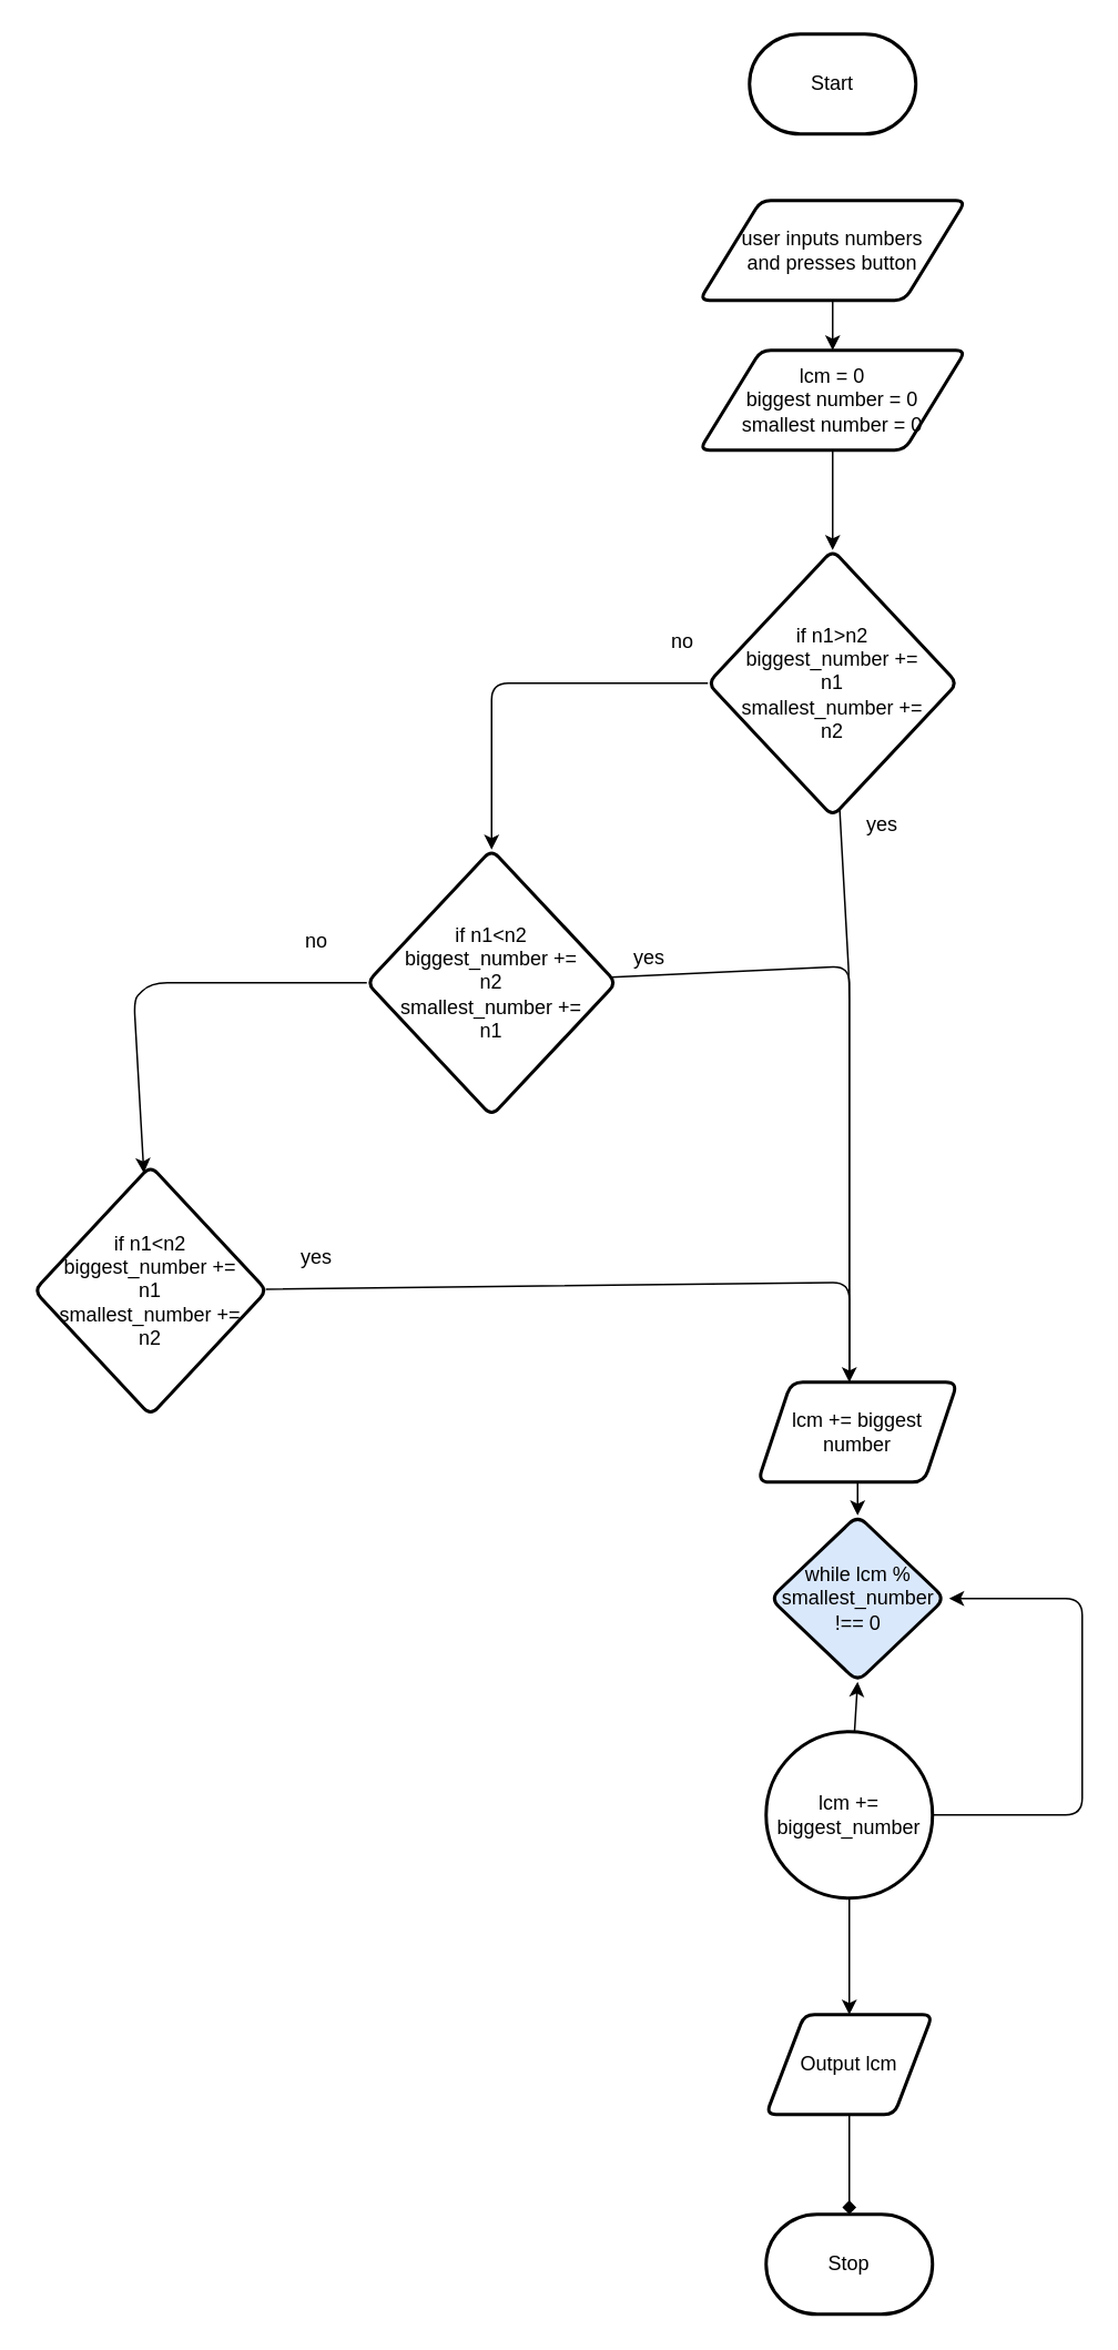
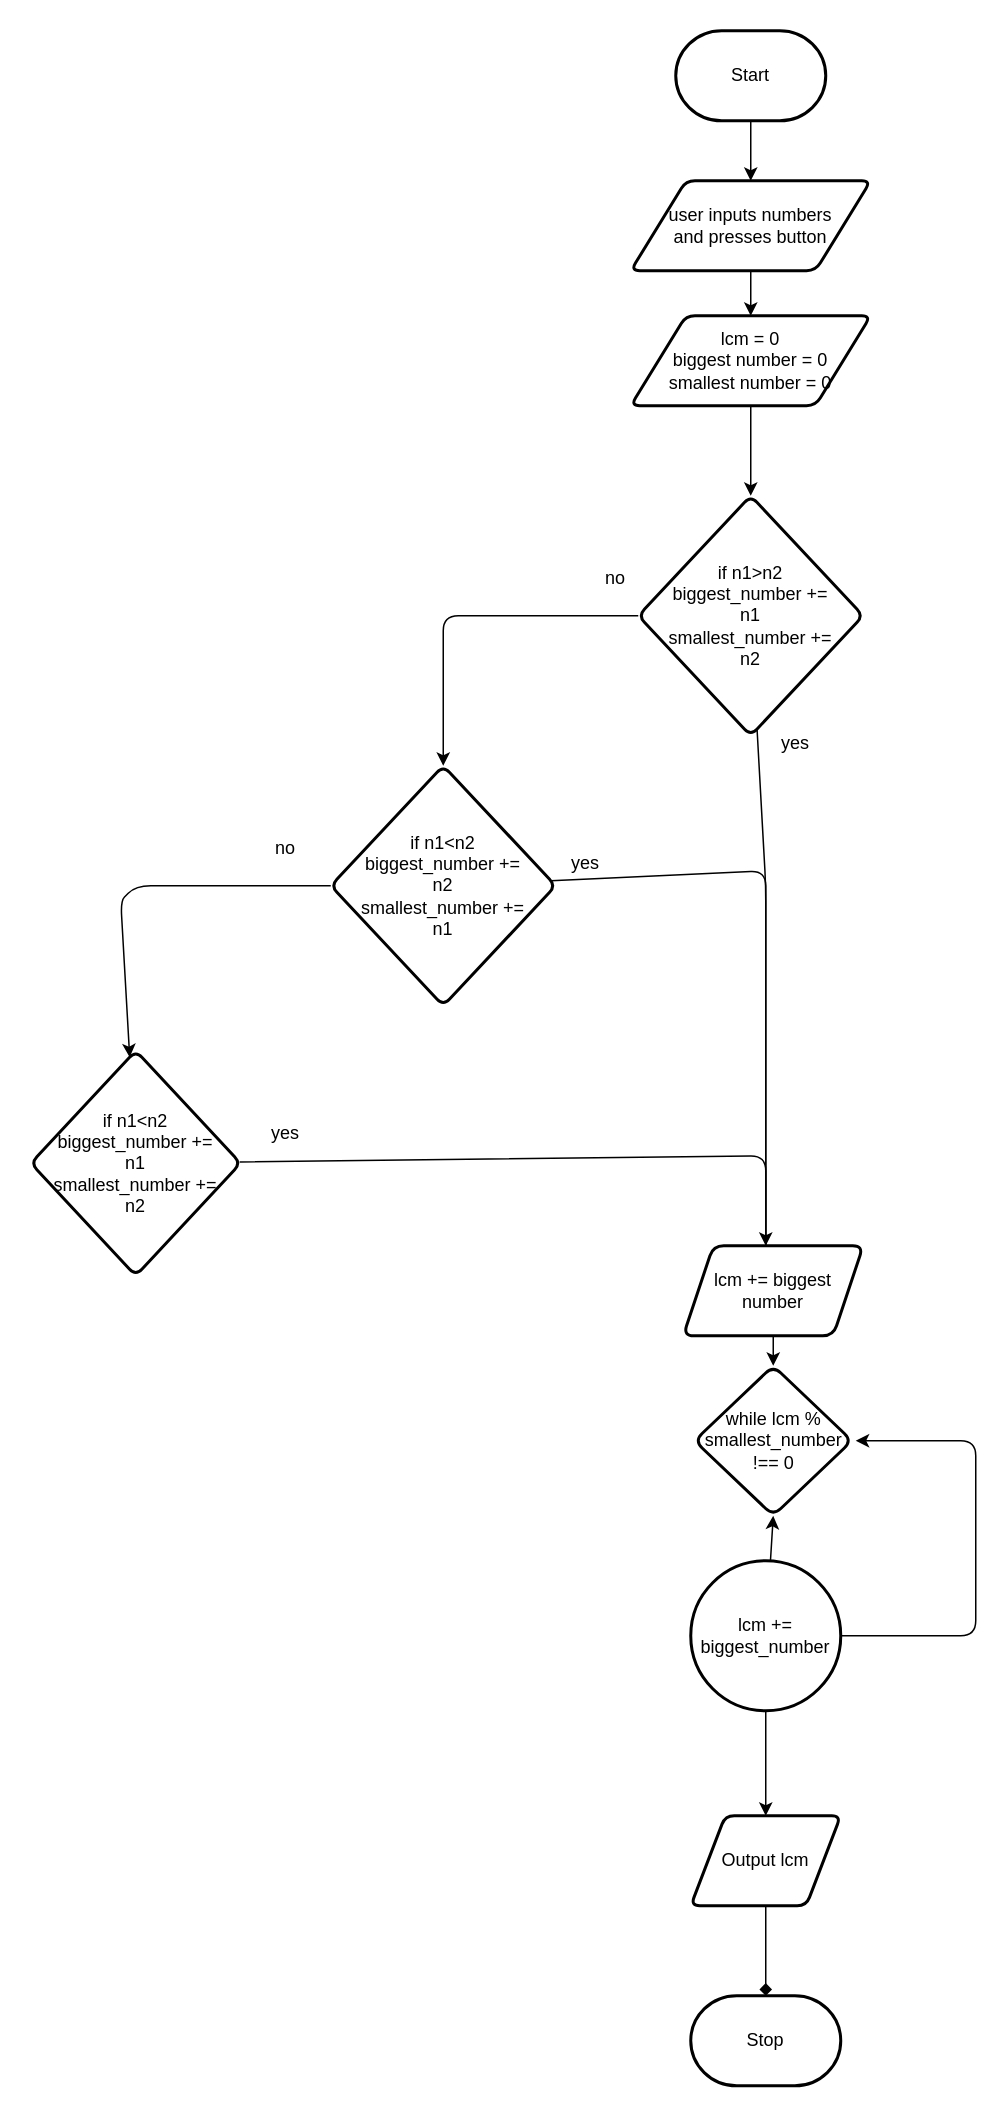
  <mxCell id="0" />
  <mxCell id="1" parent="0" />
+ <mxCell id="2" style="edgeStyle=none;html=1;" parent="1" source="3" target="5" edge="1"><mxGeometry relative="1" as="geometry" /></mxCell>
  <mxCell id="3" value="Start" style="strokeWidth=2;html=1;shape=mxgraph.flowchart.terminator;whiteSpace=wrap;" parent="1" vertex="1"><mxGeometry x="450" y="20" width="100" height="60" as="geometry" /></mxCell>
  <mxCell id="4" value="" style="edgeStyle=none;html=1;" edge="1" parent="1" source="5" target="14"><mxGeometry relative="1" as="geometry" /></mxCell>
  <mxCell id="5" value="user inputs numbers &lt;br&gt;and presses button" style="shape=parallelogram;html=1;strokeWidth=2;perimeter=parallelogramPerimeter;whiteSpace=wrap;rounded=1;arcSize=12;size=0.23;" parent="1" vertex="1"><mxGeometry x="420" y="120" width="160" height="60" as="geometry" /></mxCell>
  <mxCell id="6" style="edgeStyle=none;html=1;" parent="1" source="9" target="11" edge="1"><mxGeometry relative="1" as="geometry" /></mxCell>
  <mxCell id="7" value="" style="edgeStyle=none;html=1;entryX=0.5;entryY=1;entryDx=0;entryDy=0;" edge="1" parent="1" source="9" target="30"><mxGeometry relative="1" as="geometry" /></mxCell>
  <mxCell id="8" value="" style="edgeStyle=none;html=1;" edge="1" parent="1" source="9"><mxGeometry relative="1" as="geometry"><mxPoint x="570" y="960" as="targetPoint" /><Array as="points"><mxPoint x="650" y="1090" /><mxPoint x="650" y="960" /></Array></mxGeometry></mxCell>
  <mxCell id="9" value="lcm += biggest_number" style="ellipse;whiteSpace=wrap;html=1;absoluteArcSize=1;arcSize=14;strokeWidth=2;" parent="1" vertex="1"><mxGeometry x="460" y="1040" width="100" height="100" as="geometry" /></mxCell>
  <mxCell id="10" style="edgeStyle=none;html=1;endArrow=diamond;" parent="1" source="11" target="12" edge="1"><mxGeometry relative="1" as="geometry" /></mxCell>
  <mxCell id="11" value="Output lcm" style="shape=parallelogram;html=1;strokeWidth=2;perimeter=parallelogramPerimeter;whiteSpace=wrap;rounded=1;arcSize=12;size=0.23;" parent="1" vertex="1"><mxGeometry x="460" y="1210" width="100" height="60" as="geometry" /></mxCell>
  <mxCell id="12" value="Stop" style="strokeWidth=2;html=1;shape=mxgraph.flowchart.terminator;whiteSpace=wrap;" parent="1" vertex="1"><mxGeometry x="460" y="1330" width="100" height="60" as="geometry" /></mxCell>
  <mxCell id="13" value="" style="edgeStyle=none;html=1;" edge="1" parent="1" source="14" target="17"><mxGeometry relative="1" as="geometry" /></mxCell>
  <mxCell id="14" value="lcm = 0&lt;br&gt;biggest number = 0&lt;br&gt;smallest number = 0&lt;br&gt;" style="shape=parallelogram;html=1;strokeWidth=2;perimeter=parallelogramPerimeter;whiteSpace=wrap;rounded=1;arcSize=12;size=0.23;" vertex="1" parent="1"><mxGeometry x="420" y="210" width="160" height="60" as="geometry" /></mxCell>
  <mxCell id="15" value="" style="edgeStyle=none;html=1;" edge="1" parent="1" source="17" target="20"><mxGeometry relative="1" as="geometry"><Array as="points"><mxPoint x="295" y="410" /></Array></mxGeometry></mxCell>
  <mxCell id="16" value="" style="edgeStyle=none;html=1;" edge="1" parent="1" source="17"><mxGeometry relative="1" as="geometry"><mxPoint x="510" y="830" as="targetPoint" /><Array as="points"><mxPoint x="510" y="590" /></Array></mxGeometry></mxCell>
  <mxCell id="17" value="if n1&amp;gt;n2&lt;br&gt;biggest_number +=&lt;br&gt;n1&lt;br&gt;smallest_number +=&lt;br&gt;n2" style="rhombus;whiteSpace=wrap;html=1;strokeWidth=2;rounded=1;arcSize=12;" vertex="1" parent="1"><mxGeometry x="425" y="330" width="150" height="160" as="geometry" /></mxCell>
  <mxCell id="18" value="" style="edgeStyle=none;html=1;" edge="1" parent="1" source="20" target="23"><mxGeometry relative="1" as="geometry"><Array as="points"><mxPoint x="90" y="590" /><mxPoint x="80" y="600" /></Array></mxGeometry></mxCell>
  <mxCell id="19" value="" style="edgeStyle=none;html=1;" edge="1" parent="1" source="20"><mxGeometry relative="1" as="geometry"><mxPoint x="510" y="840" as="targetPoint" /><Array as="points"><mxPoint x="510" y="580" /></Array></mxGeometry></mxCell>
  <mxCell id="20" value="if n1&amp;lt;n2&lt;br&gt;biggest_number +=&lt;br&gt;n2&lt;br&gt;smallest_number +=&lt;br&gt;n1" style="rhombus;whiteSpace=wrap;html=1;strokeWidth=2;rounded=1;arcSize=12;" vertex="1" parent="1"><mxGeometry x="220" y="510" width="150" height="160" as="geometry" /></mxCell>
  <mxCell id="21" value="no" style="text;html=1;strokeColor=none;fillColor=none;align=center;verticalAlign=middle;whiteSpace=wrap;rounded=0;" vertex="1" parent="1"><mxGeometry x="380" y="370" width="60" height="30" as="geometry" /></mxCell>
  <mxCell id="22" value="" style="edgeStyle=none;html=1;" edge="1" parent="1" source="23"><mxGeometry relative="1" as="geometry"><mxPoint x="510" y="840" as="targetPoint" /><Array as="points"><mxPoint x="510" y="770" /></Array></mxGeometry></mxCell>
  <mxCell id="23" value="&lt;span&gt;if n1&amp;lt;n2&lt;/span&gt;&lt;br&gt;&lt;span&gt;biggest_number +=&lt;/span&gt;&lt;br&gt;&lt;span&gt;n1&lt;/span&gt;&lt;br&gt;&lt;span&gt;smallest_number +=&lt;/span&gt;&lt;br&gt;&lt;span&gt;n2&lt;/span&gt;" style="rhombus;whiteSpace=wrap;html=1;strokeWidth=2;rounded=1;arcSize=12;" vertex="1" parent="1"><mxGeometry x="20" y="700" width="140" height="150" as="geometry" /></mxCell>
  <mxCell id="24" value="no" style="text;html=1;strokeColor=none;fillColor=none;align=center;verticalAlign=middle;whiteSpace=wrap;rounded=0;" vertex="1" parent="1"><mxGeometry x="160" y="550" width="60" height="30" as="geometry" /></mxCell>
  <mxCell id="25" value="yes" style="text;html=1;strokeColor=none;fillColor=none;align=center;verticalAlign=middle;whiteSpace=wrap;rounded=0;" vertex="1" parent="1"><mxGeometry x="500" y="480" width="60" height="30" as="geometry" /></mxCell>
  <mxCell id="26" value="yes" style="text;html=1;strokeColor=none;fillColor=none;align=center;verticalAlign=middle;whiteSpace=wrap;rounded=0;" vertex="1" parent="1"><mxGeometry x="360" y="560" width="60" height="30" as="geometry" /></mxCell>
  <mxCell id="27" value="yes" style="text;html=1;strokeColor=none;fillColor=none;align=center;verticalAlign=middle;whiteSpace=wrap;rounded=0;" vertex="1" parent="1"><mxGeometry x="160" y="740" width="60" height="30" as="geometry" /></mxCell>
  <mxCell id="28" value="" style="edgeStyle=none;html=1;" edge="1" parent="1" source="29" target="30"><mxGeometry relative="1" as="geometry" /></mxCell>
  <mxCell id="29" value="lcm += biggest number" style="shape=parallelogram;perimeter=parallelogramPerimeter;whiteSpace=wrap;html=1;fixedSize=1;rounded=1;arcSize=14;strokeWidth=2;" vertex="1" parent="1"><mxGeometry x="455" y="830" width="120" height="60" as="geometry" /></mxCell>
- <mxCell id="30" value="while lcm % smallest_number&lt;br&gt;!== 0" style="rhombus;whiteSpace=wrap;html=1;rounded=1;arcSize=14;strokeWidth=2;fillColor=#dae8fc;" vertex="1" parent="1"><mxGeometry x="462.5" y="910" width="105" height="100" as="geometry" /></mxCell>
+ <mxCell id="30" value="while lcm % smallest_number&lt;br&gt;!== 0" style="rhombus;whiteSpace=wrap;html=1;rounded=1;arcSize=14;strokeWidth=2;" vertex="1" parent="1"><mxGeometry x="462.5" y="910" width="105" height="100" as="geometry" /></mxCell>
